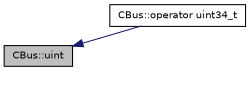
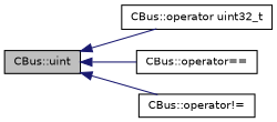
  digraph {
    rankdir=LR
    node [color=black fillcolor=white fontname=Helvetica fontsize=10 shape=record style=filled]
    edge [color=midnightblue dir=back fontname=Helvetica fontsize=10 labelfontname=Helvetica labelfontsize=10 style=solid]
    n1 [fillcolor=grey75 fontcolor=black height=0.2 label="CBus::uint" width=0.4]
-   n2 [height=0.2 label="CBus::operator uint34_t" width=0.4]
+   n2 [height=0.2 label="CBus::operator uint32_t" width=0.4]
+   n3 [height=0.2 label="CBus::operator==" width=0.4]
+   n4 [height=0.2 label="CBus::operator!=" width=0.4]
    n1 -> n2
+   n1 -> n3
+   n1 -> n4
  }
